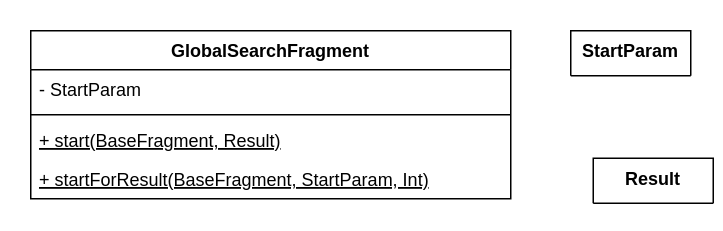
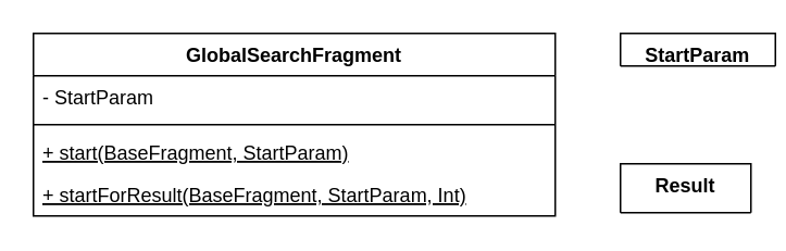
  <mxCell id="0" />
  <mxCell id="1" parent="0" />
  <mxCell id="2" value="GlobalSearchFragment" style="swimlane;fontStyle=1;align=center;verticalAlign=top;childLayout=stackLayout;horizontal=1;startSize=26;horizontalStack=0;resizeParent=1;resizeParentMax=0;resizeLast=0;collapsible=1;marginBottom=0;" vertex="1" parent="1"><mxGeometry x="20" y="20" width="320" height="112" as="geometry" /></mxCell>
  <mxCell id="3" value="- StartParam" style="text;strokeColor=none;fillColor=none;align=left;verticalAlign=top;spacingLeft=4;spacingRight=4;overflow=hidden;rotatable=0;points=[[0,0.5],[1,0.5]];portConstraint=eastwest;" vertex="1" parent="2"><mxGeometry y="26" width="320" height="26" as="geometry" /></mxCell>
  <mxCell id="4" value="" style="line;strokeWidth=1;fillColor=none;align=left;verticalAlign=middle;spacingTop=-1;spacingLeft=3;spacingRight=3;rotatable=0;labelPosition=right;points=[];portConstraint=eastwest;" vertex="1" parent="2"><mxGeometry y="52" width="320" height="8" as="geometry" /></mxCell>
- <mxCell id="5" value="+ start(BaseFragment, Result)" style="text;strokeColor=none;fillColor=none;align=left;verticalAlign=top;spacingLeft=4;spacingRight=4;overflow=hidden;rotatable=0;points=[[0,0.5],[1,0.5]];portConstraint=eastwest;fontStyle=4" vertex="1" parent="2"><mxGeometry y="60" width="320" height="26" as="geometry" /></mxCell>
+ <mxCell id="5" value="+ start(BaseFragment, StartParam)" style="text;strokeColor=none;fillColor=none;align=left;verticalAlign=top;spacingLeft=4;spacingRight=4;overflow=hidden;rotatable=0;points=[[0,0.5],[1,0.5]];portConstraint=eastwest;fontStyle=4" vertex="1" parent="2"><mxGeometry y="60" width="320" height="26" as="geometry" /></mxCell>
  <mxCell id="6" value="+ startForResult(BaseFragment, StartParam, Int)" style="text;strokeColor=none;fillColor=none;align=left;verticalAlign=top;spacingLeft=4;spacingRight=4;overflow=hidden;rotatable=0;points=[[0,0.5],[1,0.5]];portConstraint=eastwest;fontStyle=4" vertex="1" parent="2"><mxGeometry y="86" width="320" height="26" as="geometry" /></mxCell>
- <mxCell id="7" value="StartParam" style="swimlane;fontStyle=1;align=center;verticalAlign=top;childLayout=stackLayout;horizontal=1;startSize=30;horizontalStack=0;resizeParent=1;resizeParentMax=0;resizeLast=0;collapsible=1;marginBottom=0;" vertex="1" parent="1"><mxGeometry x="380" y="20" width="80" height="30" as="geometry" /></mxCell>
- <mxCell id="8" value="Result" style="swimlane;fontStyle=1;align=center;verticalAlign=top;childLayout=stackLayout;horizontal=1;startSize=30;horizontalStack=0;resizeParent=1;resizeParentMax=0;resizeLast=0;collapsible=1;marginBottom=0;" vertex="1" parent="1"><mxGeometry x="395" y="105" width="80" height="30" as="geometry" /></mxCell>
+ <mxCell id="7" value="StartParam" style="swimlane;fontStyle=1;align=center;verticalAlign=top;childLayout=stackLayout;horizontal=1;startSize=30;horizontalStack=0;resizeParent=1;resizeParentMax=0;resizeLast=0;collapsible=1;marginBottom=0;" vertex="1" parent="1"><mxGeometry x="380" y="20" width="95" height="20" as="geometry" /></mxCell>
+ <mxCell id="8" value="Result" style="swimlane;fontStyle=1;align=center;verticalAlign=top;childLayout=stackLayout;horizontal=1;startSize=30;horizontalStack=0;resizeParent=1;resizeParentMax=0;resizeLast=0;collapsible=1;marginBottom=0;" vertex="1" parent="1"><mxGeometry x="380" y="100" width="80" height="30" as="geometry" /></mxCell>
